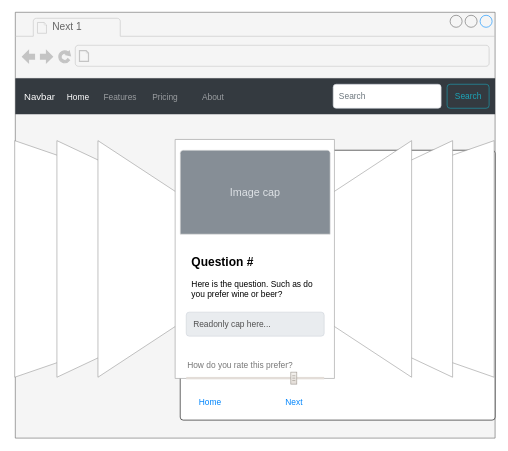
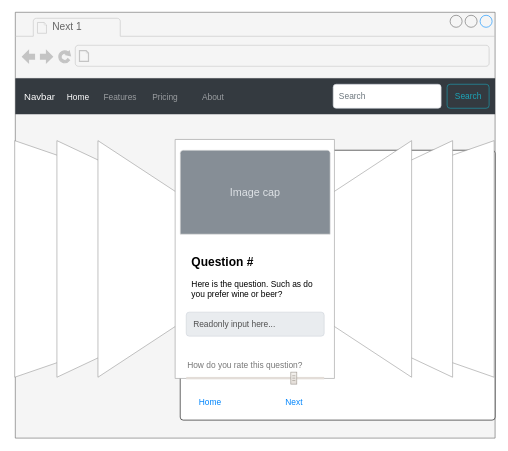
  <mxCell id="0" />
  <mxCell id="1" parent="0" />
  <mxCell id="2" value="" style="strokeWidth=1;shadow=0;dashed=0;align=center;html=1;shape=mxgraph.mockup.containers.browserWindow;rSize=0;strokeColor=#666666;strokeColor2=#008cff;strokeColor3=#c4c4c4;mainText=,;recursiveResize=0;fillColor=#f5f5f5;fontColor=#333333;" parent="1" vertex="1"><mxGeometry x="25" y="20" width="800" height="710" as="geometry" /></mxCell>
  <mxCell id="3" value="Next 1" style="strokeWidth=1;shadow=0;dashed=0;align=center;html=1;shape=mxgraph.mockup.containers.anchor;fontSize=17;fontColor=#666666;align=left;" parent="2" vertex="1"><mxGeometry x="60" y="12" width="110" height="26" as="geometry" /></mxCell>
  <mxCell id="4" value="Navbar" style="html=1;shadow=0;dashed=0;fillColor=#343A40;strokeColor=none;fontSize=16;fontColor=#ffffff;align=left;spacing=15;" parent="2" vertex="1"><mxGeometry y="110" width="800" height="60" as="geometry" /></mxCell>
  <mxCell id="5" value="Home" style="fillColor=none;strokeColor=none;fontSize=14;fontColor=#ffffff;align=center;" parent="4" vertex="1"><mxGeometry width="70" height="40" relative="1" as="geometry"><mxPoint x="70" y="10" as="offset" /></mxGeometry></mxCell>
  <mxCell id="6" value="Features" style="fillColor=none;strokeColor=none;fontSize=14;fontColor=#9A9DA0;align=center;" parent="4" vertex="1"><mxGeometry width="70" height="40" relative="1" as="geometry"><mxPoint x="140" y="10" as="offset" /></mxGeometry></mxCell>
  <mxCell id="7" value="Pricing" style="fillColor=none;strokeColor=none;fontSize=14;fontColor=#9A9DA0;align=center;spacingRight=0;" parent="4" vertex="1"><mxGeometry width="80" height="40" relative="1" as="geometry"><mxPoint x="210" y="10" as="offset" /></mxGeometry></mxCell>
  <mxCell id="8" value="About" style="fillColor=none;strokeColor=none;fontSize=14;fontColor=#9A9DA0;align=center;" parent="4" vertex="1"><mxGeometry width="80" height="40" relative="1" as="geometry"><mxPoint x="290" y="10" as="offset" /></mxGeometry></mxCell>
  <mxCell id="9" value="Search" style="html=1;shadow=0;dashed=0;shape=mxgraph.bootstrap.rrect;rSize=5;fontSize=14;fontColor=#1CA5B8;strokeColor=#1CA5B8;fillColor=none;" parent="4" vertex="1"><mxGeometry x="1" width="70" height="40" relative="1" as="geometry"><mxPoint x="-80" y="10" as="offset" /></mxGeometry></mxCell>
  <mxCell id="10" value="Search" style="html=1;shadow=0;dashed=0;shape=mxgraph.bootstrap.rrect;rSize=5;fontSize=14;fontColor=#6C767D;strokeColor=#CED4DA;fillColor=#ffffff;align=left;spacing=10;" parent="4" vertex="1"><mxGeometry x="1" width="180" height="40" relative="1" as="geometry"><mxPoint x="-270" y="10" as="offset" /></mxGeometry></mxCell>
  <mxCell id="11" value="" style="html=1;shadow=0;dashed=0;shape=mxgraph.bootstrap.rrect;rSize=5;html=1;whiteSpace=wrap;verticalAlign=bottom;align=left;spacing=20;spacingBottom=130;fontSize=14;" parent="2" vertex="1"><mxGeometry x="275" y="230" width="525" height="450" as="geometry" /></mxCell>
  <mxCell id="12" value="" style="verticalLabelPosition=bottom;shadow=0;dashed=0;align=center;html=1;verticalAlign=top;strokeWidth=1;shape=mxgraph.mockup.navigation.coverFlow;strokeColor=#999999;" vertex="1" parent="11"><mxGeometry x="-280" y="-20" width="805" height="402.5" as="geometry" /></mxCell>
  <mxCell id="13" value="Image cap" style="html=1;shadow=0;dashed=0;shape=mxgraph.bootstrap.topButton;rSize=5;perimeter=none;whiteSpace=wrap;fillColor=#868E96;strokeColor=#DFDFDF;fontColor=#DEE2E6;resizeWidth=1;fontSize=18;" parent="11" vertex="1"><mxGeometry width="250" height="140" relative="1" as="geometry" /></mxCell>
  <mxCell id="14" value="&lt;b&gt;&lt;font style=&quot;font-size: 20px&quot;&gt;Question #&lt;/font&gt;&lt;/b&gt;&lt;br style=&quot;font-size: 14px&quot;&gt;&lt;br style=&quot;font-size: 14px&quot;&gt;Here is the question. Such as do you prefer wine or beer?" style="perimeter=none;html=1;whiteSpace=wrap;fillColor=none;strokeColor=none;resizeWidth=1;verticalAlign=top;align=left;spacing=20;spacingTop=-10;fontSize=14;" parent="11" vertex="1"><mxGeometry width="250" height="120" relative="1" as="geometry"><mxPoint x="-1" y="160" as="offset" /></mxGeometry></mxCell>
  <mxCell id="15" value="Home" style="html=1;shadow=0;dashed=0;shape=mxgraph.bootstrap.rrect;rSize=5;perimeter=none;whiteSpace=wrap;fillColor=none;strokeColor=none;fontColor=#0085FC;resizeWidth=1;fontSize=14;align=center;" parent="11" vertex="1"><mxGeometry y="1" width="80" height="40" relative="1" as="geometry"><mxPoint x="10" y="-50" as="offset" /></mxGeometry></mxCell>
  <mxCell id="16" value="Next" style="html=1;shadow=0;dashed=0;shape=mxgraph.bootstrap.rrect;rSize=5;perimeter=none;whiteSpace=wrap;fillColor=none;strokeColor=none;fontColor=#0085FC;resizeWidth=1;fontSize=14;align=center;" parent="11" vertex="1"><mxGeometry y="1" width="100" height="40" relative="1" as="geometry"><mxPoint x="140" y="-50" as="offset" /></mxGeometry></mxCell>
- <mxCell id="17" value="How do you rate this prefer?" style="html=1;shadow=0;dashed=0;shape=mxgraph.bootstrap.rangeInput;dx=0.78;strokeColor=#9D968E;fillColor=#E3DDD8;fontColor=#777777;whiteSpace=wrap;align=left;verticalAlign=bottom;fontStyle=0;fontSize=14;labelPosition=center;verticalLabelPosition=top;gradientColor=#F4F2EF;gradientDirection=north;rangeStyle=rect;handleStyle=rect;" parent="11" vertex="1"><mxGeometry x="10" y="370" width="230" height="20" as="geometry" /></mxCell>
- <mxCell id="18" value="Readonly cap here..." style="html=1;shadow=0;dashed=0;shape=mxgraph.bootstrap.rrect;rSize=5;strokeColor=#CED4DA;strokeWidth=1;fillColor=#E9ECEF;fontColor=#505050;whiteSpace=wrap;align=left;verticalAlign=middle;spacingLeft=10;fontSize=14;" parent="11" vertex="1"><mxGeometry x="10" y="270" width="230" height="40" as="geometry" /></mxCell>
+ <mxCell id="17" value="How do you rate this question?" style="html=1;shadow=0;dashed=0;shape=mxgraph.bootstrap.rangeInput;dx=0.78;strokeColor=#9D968E;fillColor=#E3DDD8;fontColor=#777777;whiteSpace=wrap;align=left;verticalAlign=bottom;fontStyle=0;fontSize=14;labelPosition=center;verticalLabelPosition=top;gradientColor=#F4F2EF;gradientDirection=north;rangeStyle=rect;handleStyle=rect;" parent="11" vertex="1"><mxGeometry x="10" y="370" width="230" height="20" as="geometry" /></mxCell>
+ <mxCell id="18" value="Readonly input here..." style="html=1;shadow=0;dashed=0;shape=mxgraph.bootstrap.rrect;rSize=5;strokeColor=#CED4DA;strokeWidth=1;fillColor=#E9ECEF;fontColor=#505050;whiteSpace=wrap;align=left;verticalAlign=middle;spacingLeft=10;fontSize=14;" parent="11" vertex="1"><mxGeometry x="10" y="270" width="230" height="40" as="geometry" /></mxCell>
